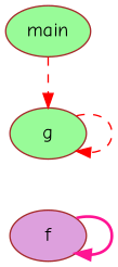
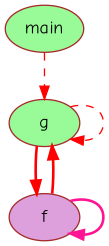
  digraph {
    fontname="Comic Neue"
    node [color=brown fillcolor=palegreen fontname="Comic Neue" style=filled]
    edge [color=red fontname="Comic Neue" style=bold]
    n1 [label=main]
    g
    f [fillcolor=plum]
    n1 -> g [style=dashed]
    g -> g [style=dashed]
+   g -> f
+   f -> g
    f -> f [color=deeppink]
  }
